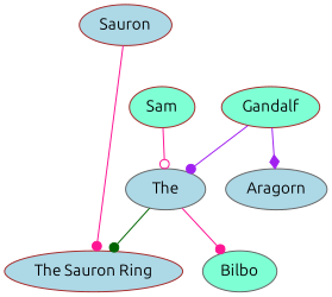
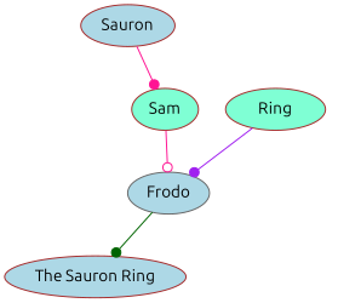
  digraph {
    fontname=Ubuntu
    node [color=brown fillcolor=lightblue fontname=Ubuntu style=filled]
    edge [arrowhead=dot color=deeppink fontname=Ubuntu]
-   Bilbo [color=gray40 fillcolor=aquamarine]
-   Frodo [color=gray40 label=The]
+   Frodo [color=gray40]
    n3 [label="The Sauron Ring"]
-   Gandalf [fillcolor=aquamarine]
-   Aragorn [color=gray40]
+   Gandalf [fillcolor=aquamarine label=Ring]
    Sam [fillcolor=aquamarine]
    Sauron
-   Frodo -> Bilbo
    Frodo -> n3 [color=darkgreen]
    Gandalf -> Frodo [color=purple]
-   Gandalf -> Aragorn [arrowhead=diamond color=purple]
    Sam -> Frodo [arrowhead=odot]
-   Sauron -> n3
+   Sauron -> Sam
  }
